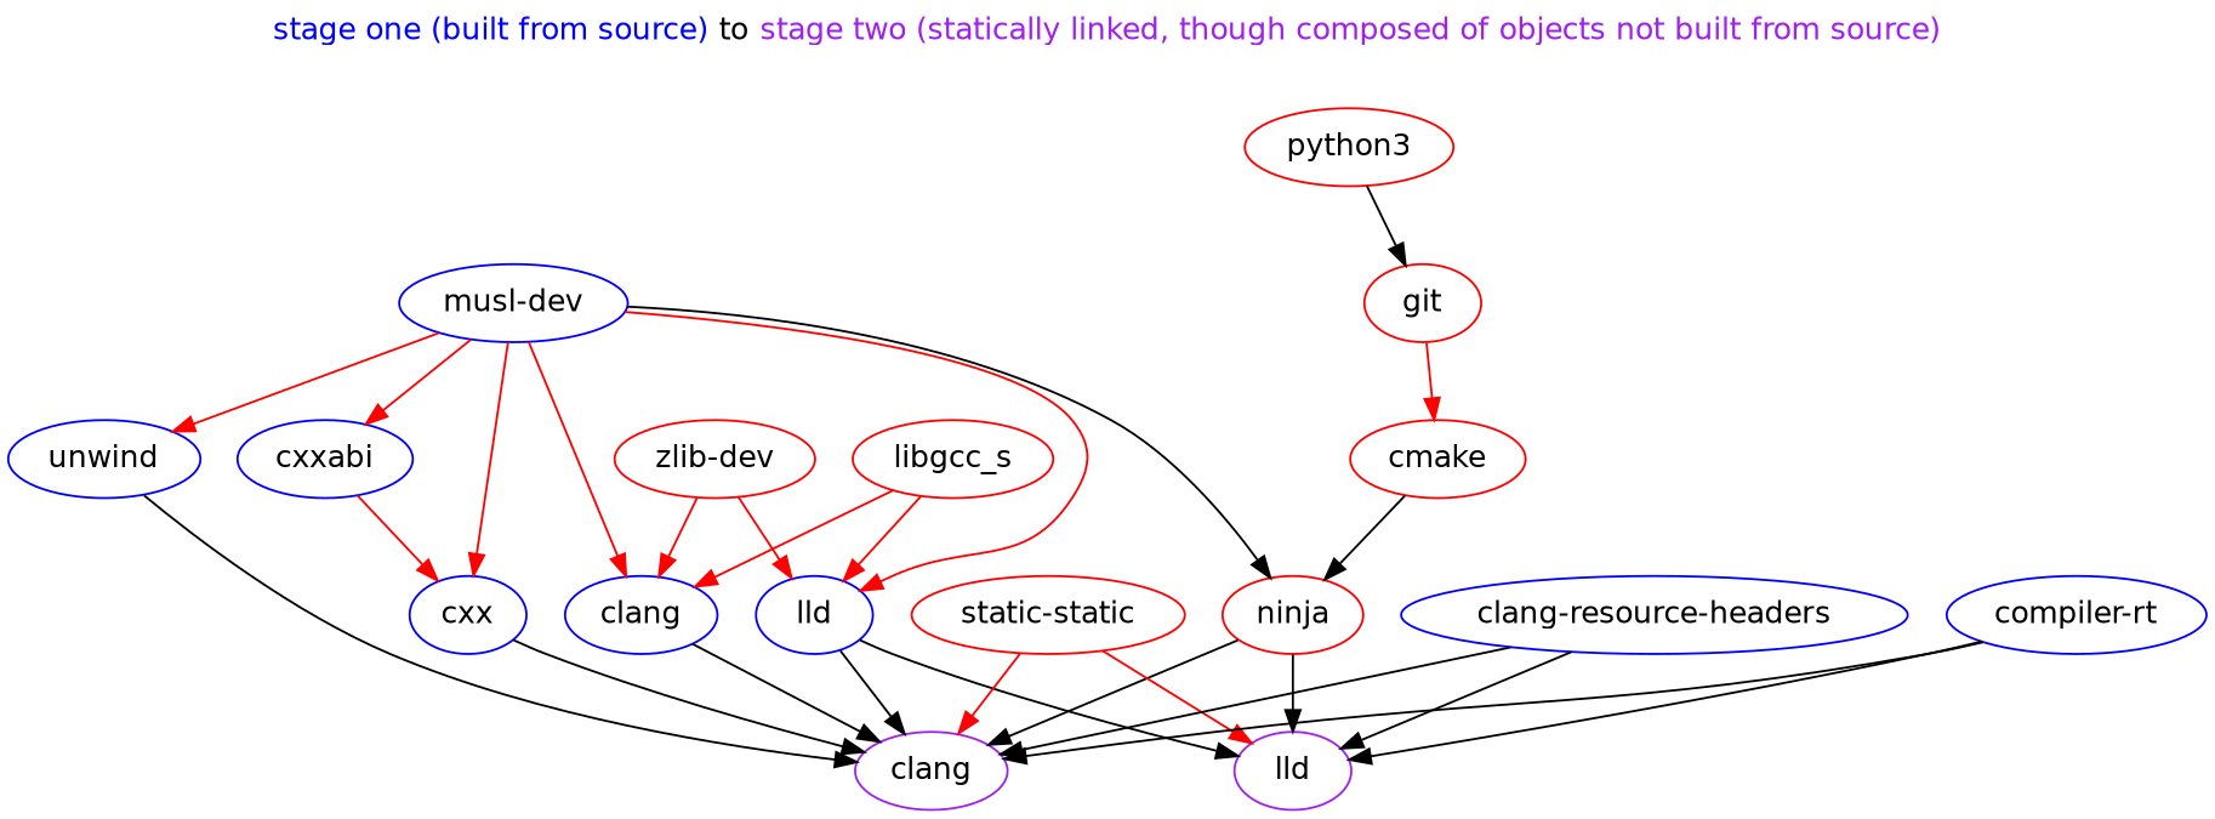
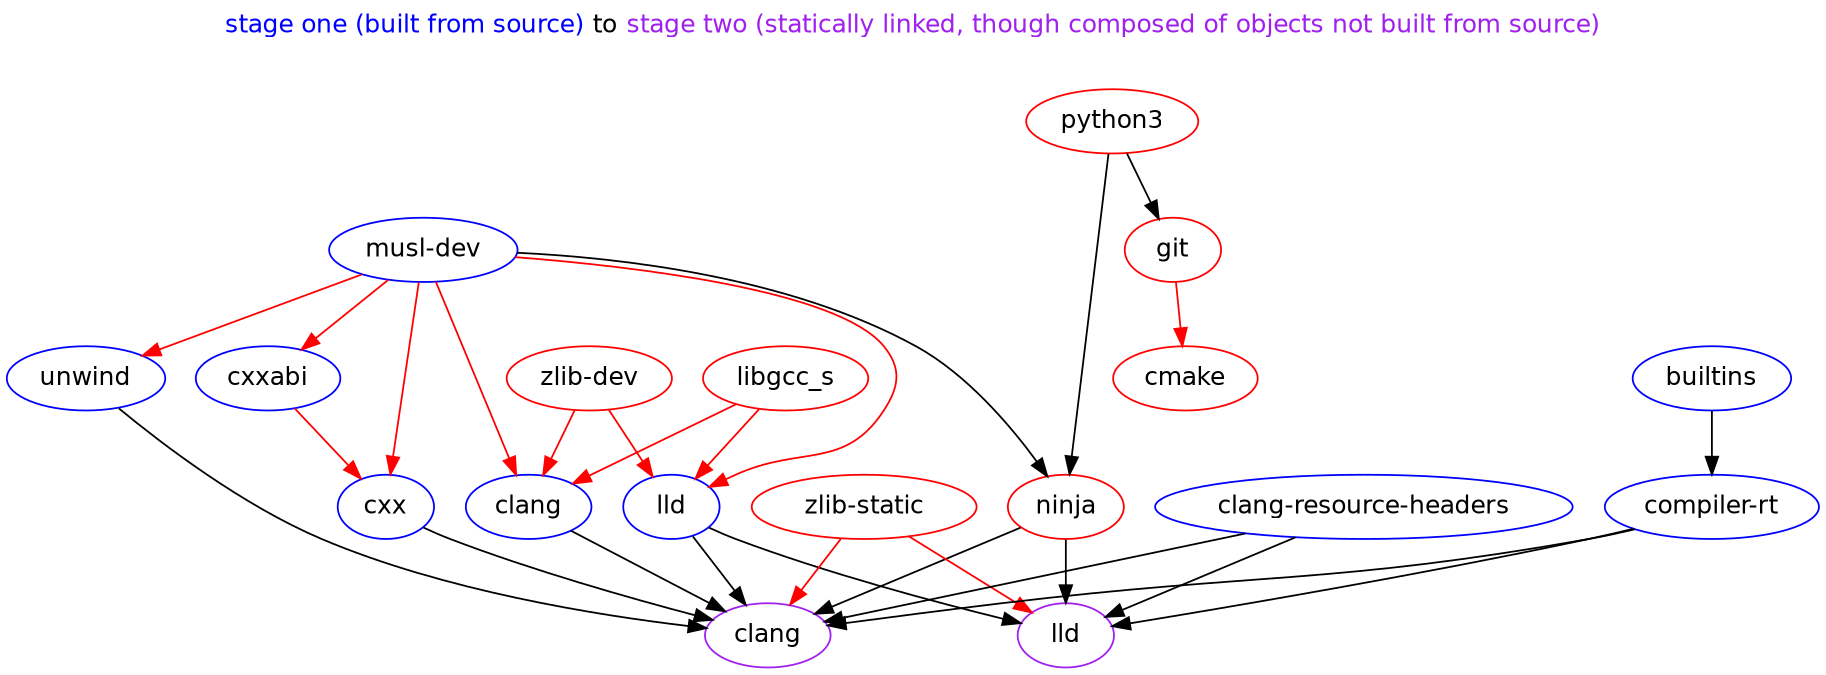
  digraph {
    fontname="DejaVu Sans"
    label=<<FONT COLOR="blue">stage one (built from source) </FONT>to <FONT COLOR="purple">stage two (statically linked, though composed of objects not built from source)</FONT>>
    labelloc=t
    node [color=blue fontname="DejaVu Sans"]
    edge [fontname="DejaVu Sans"]
    n1 [color=red label=cmake]
    n2 [color=red label=ninja]
    n3 [color=purple label=clang]
    n4 [color=purple label=lld]
    n5 [color=red label=libgcc_s]
    n6 [label=clang]
    n7 [label=lld]
    n8 [color=red label=git]
    n9 [label="musl-dev"]
    n10 [label=cxx]
    n11 [label=cxxabi]
    n12 [label=unwind]
    n13 [color=red label=python3]
    n14 [color=red label="zlib-dev"]
-   n15 [color=red label="static-static"]
+   n15 [color=red label="zlib-static"]
+   n16 [label=builtins]
    n17 [label="compiler-rt"]
    n18 [label="clang-resource-headers"]
-   n1 -> n2
+   n13 -> n2
    n2 -> n3
    n2 -> n4
    n5 -> n6 [color=red]
    n5 -> n7 [color=red]
    n6 -> n3
    n7 -> n3
    n7 -> n4
    n8 -> n1 [color=red]
    n9 -> n2
    n9 -> n6 [color=red]
    n9 -> n7 [color=red]
    n9 -> n10 [color=red]
    n9 -> n11 [color=red]
    n9 -> n12 [color=red]
    n10 -> n3
    n11 -> n10 [color=red]
    n12 -> n3
    n13 -> n8
    n14 -> n6 [color=red]
    n14 -> n7 [color=red]
    n15 -> n3 [color=red]
    n15 -> n4 [color=red]
+   n16 -> n17
    n17 -> n3
    n17 -> n4
    n18 -> n3
    n18 -> n4
  }
